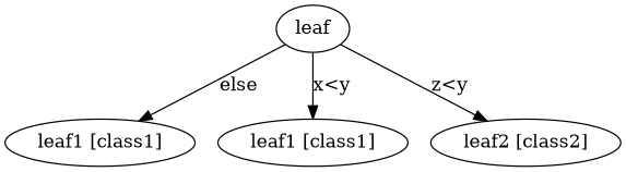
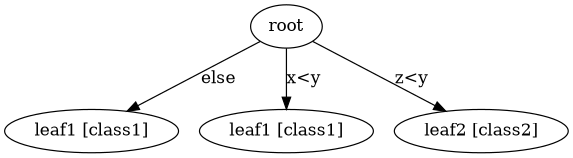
  digraph {
-   n1 [label=leaf]
+   n1 [label=root]
    n2 [label="leaf1 [class1]"]
    n3 [label="leaf1 [class1]"]
    n4 [label="leaf2 [class2]"]
    n1 -> n2 [label=else]
    n1 -> n3 [label="x<y"]
    n1 -> n4 [label="z<y"]
  }
